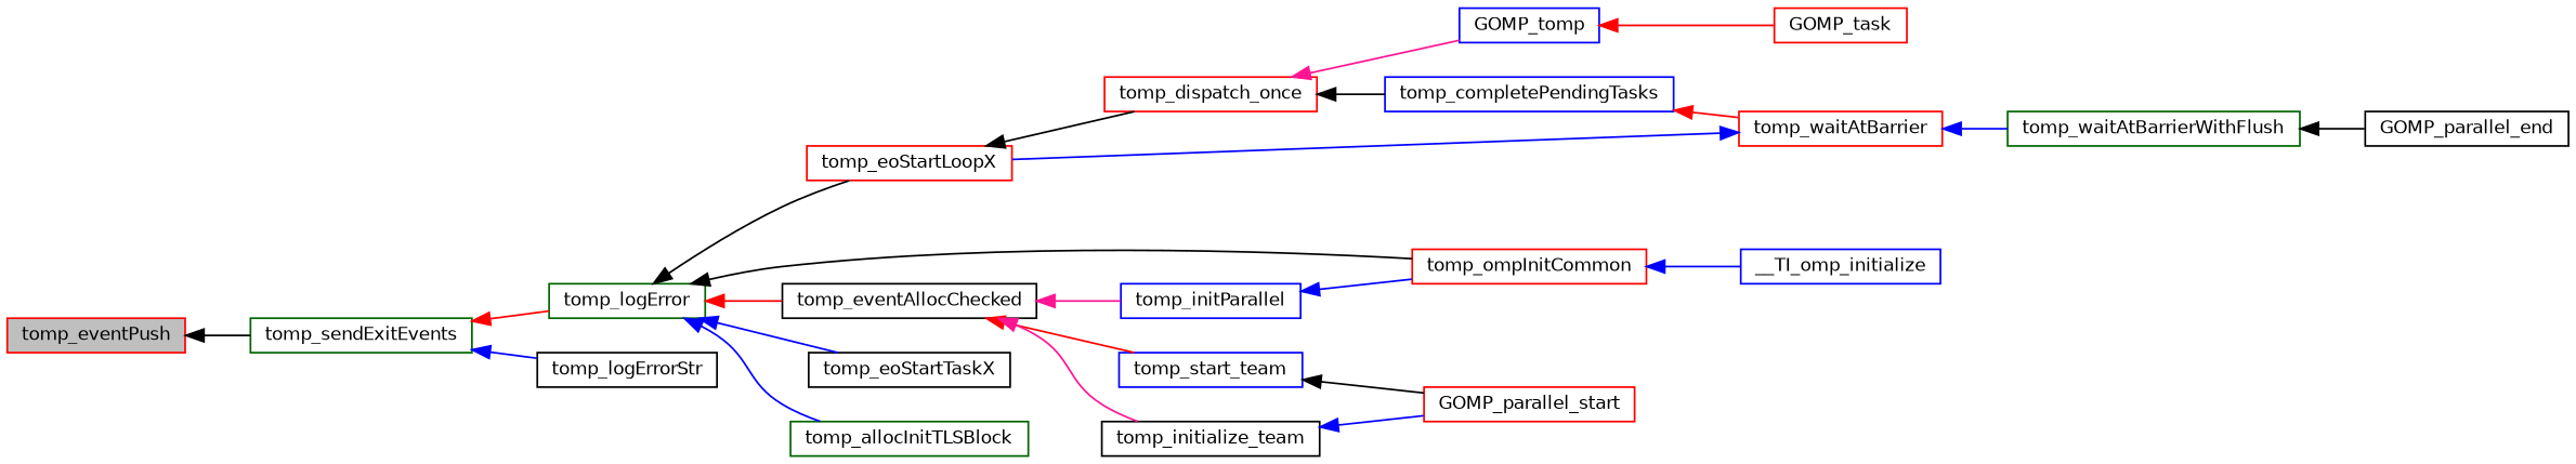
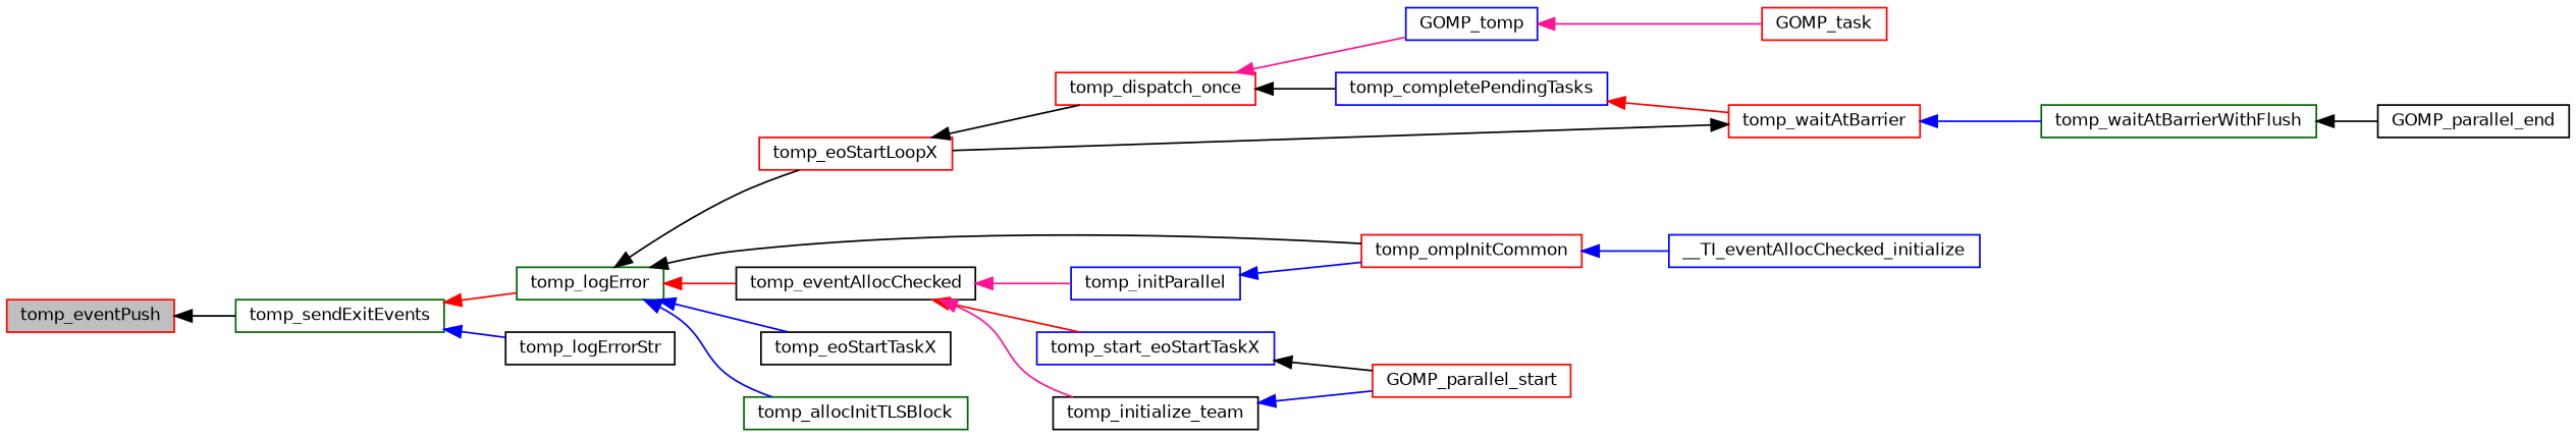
  digraph {
    rankdir=LR
    node [color=red fillcolor=white fontname=Helvetica fontsize=10 shape=record style=filled]
    edge [color=blue dir=back fontname=Helvetica fontsize=10 labelfontname=Helvetica labelfontsize=10 style=solid]
    n1 [fillcolor=grey75 fontcolor=black height=0.2 label=tomp_eventPush width=0.4]
    n2 [color=darkgreen height=0.2 label=tomp_sendExitEvents width=0.4]
    n3 [color=darkgreen height=0.2 label=tomp_logError width=0.4]
    n4 [color=black height=0.2 label=tomp_logErrorStr width=0.4]
-   n5 [color=blue height=0.2 label=tomp_start_team width=0.4]
+   n5 [color=blue height=0.2 label=tomp_start_eoStartTaskX width=0.4]
    n6 [height=0.2 label=GOMP_parallel_start width=0.4]
    n7 [height=0.2 label=tomp_ompInitCommon width=0.4]
    n8 [height=0.2 label=tomp_eoStartLoopX width=0.4]
    n9 [color=black height=0.2 label=tomp_eventAllocChecked width=0.4]
    n10 [color=black height=0.2 label=tomp_eoStartTaskX width=0.4]
    n11 [color=darkgreen height=0.2 label=tomp_allocInitTLSBlock width=0.4]
-   n12 [color=blue height=0.2 label=__TI_omp_initialize width=0.4]
+   n12 [color=blue height=0.2 label=__TI_eventAllocChecked_initialize width=0.4]
    n13 [height=0.2 label=tomp_dispatch_once width=0.4]
    n14 [color=blue height=0.2 label=tomp_initParallel width=0.4]
    n15 [color=black height=0.2 label=tomp_initialize_team width=0.4]
    n16 [color=blue height=0.2 label=tomp_completePendingTasks width=0.4]
    n17 [color=blue height=0.2 label=GOMP_tomp width=0.4]
    n18 [height=0.2 label=tomp_waitAtBarrier width=0.4]
    n19 [height=0.2 label=GOMP_task width=0.4]
    n20 [color=darkgreen height=0.2 label=tomp_waitAtBarrierWithFlush width=0.4]
    n21 [color=black height=0.2 label=GOMP_parallel_end width=0.4]
    n1 -> n2 [color=black]
    n2 -> n3 [color=red]
    n2 -> n4
    n3 -> n7 [color=black]
    n3 -> n8 [color=black]
    n3 -> n9 [color=red]
    n3 -> n10
    n3 -> n11
    n5 -> n6 [color=black]
    n7 -> n12
    n8 -> n13 [color=black]
    n9 -> n5 [color=red]
    n9 -> n14 [color=deeppink]
    n9 -> n15 [color=deeppink]
    n13 -> n16 [color=black]
    n13 -> n17 [color=deeppink]
    n14 -> n7
    n15 -> n6
    n16 -> n18 [color=red]
-   n17 -> n19 [color=red]
-   n18 -> n8
+   n17 -> n19 [color=deeppink]
+   n18 -> n8 [color=black]
    n18 -> n20
    n20 -> n21 [color=black]
  }
